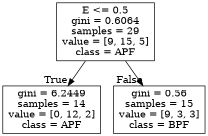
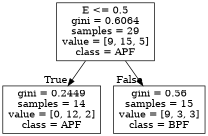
  digraph {
    node [shape=box]
    edge [labeldistance=2.5]
    n1 [label="E <= 0.5\ngini = 0.6064\nsamples = 29\nvalue = [9, 15, 5]\nclass = APF"]
-   n2 [label="gini = 6.2449\nsamples = 14\nvalue = [0, 12, 2]\nclass = APF"]
+   n2 [label="gini = 0.2449\nsamples = 14\nvalue = [0, 12, 2]\nclass = APF"]
    n3 [label="gini = 0.56\nsamples = 15\nvalue = [9, 3, 3]\nclass = BPF"]
    n1 -> n2 [headlabel=True labelangle=45]
    n1 -> n3 [headlabel=False labelangle=-45]
  }
